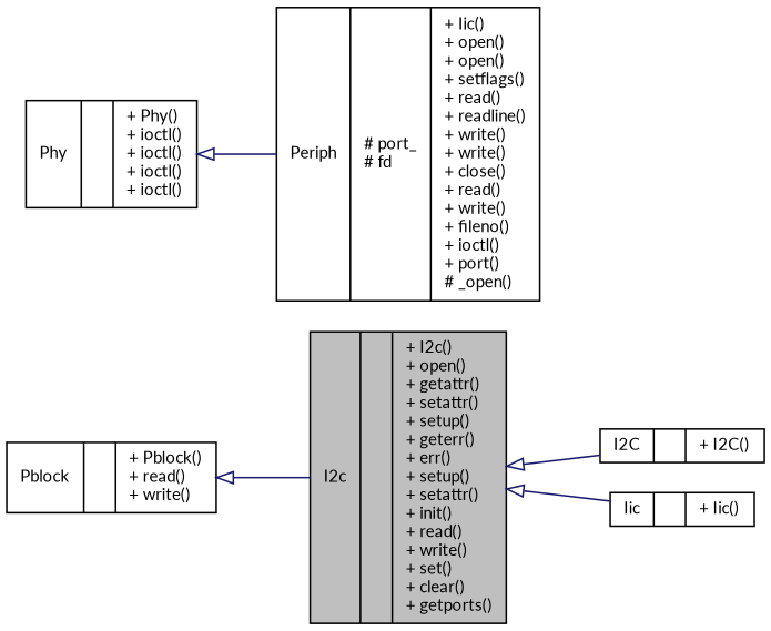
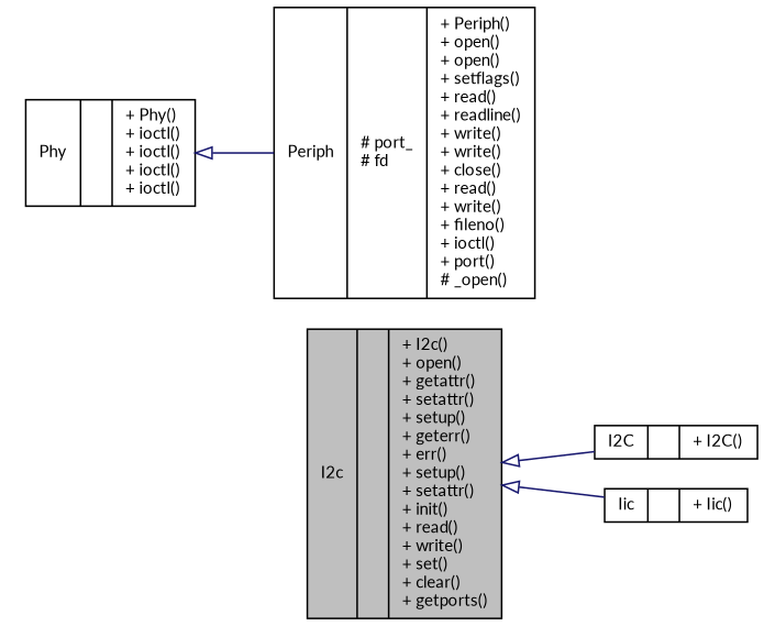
  digraph {
    fontname=Lato
    rankdir=LR
    node [color=black fontname=Lato fontsize=10 shape=record]
    edge [arrowtail=onormal color=midnightblue dir=back fontname=Lato fontsize=10 labelfontname=Helvetica labelfontsize=10 style=solid]
    n1 [fillcolor=grey75 fontcolor=black height=0.2 label="{I2c\n||+ I2c()\l+ open()\l+ getattr()\l+ setattr()\l+ setup()\l+ geterr()\l+ err()\l+ setup()\l+ setattr()\l+ init()\l+ read()\l+ write()\l+ set()\l+ clear()\l+ getports()\l}" style=filled width=0.4]
    n2 [height=0.2 label="{I2C\n||+ I2C()\l}" width=0.4]
    n3 [height=0.2 label="{Iic\n||+ Iic()\l}" width=0.4]
-   n4 [height=0.2 label="{Pblock\n||+ Pblock()\l+ read()\l+ write()\l}" width=0.4]
-   n5 [height=0.2 label="{Periph\n|# port_\l# fd\l|+ Iic()\l+ open()\l+ open()\l+ setflags()\l+ read()\l+ readline()\l+ write()\l+ write()\l+ close()\l+ read()\l+ write()\l+ fileno()\l+ ioctl()\l+ port()\l# _open()\l}" width=0.4]
+   n5 [height=0.2 label="{Periph\n|# port_\l# fd\l|+ Periph()\l+ open()\l+ open()\l+ setflags()\l+ read()\l+ readline()\l+ write()\l+ write()\l+ close()\l+ read()\l+ write()\l+ fileno()\l+ ioctl()\l+ port()\l# _open()\l}" width=0.4]
    n6 [height=0.2 label="{Phy\n||+ Phy()\l+ ioctl()\l+ ioctl()\l+ ioctl()\l+ ioctl()\l}" width=0.4]
    n1 -> n2
    n1 -> n3
-   n4 -> n1
    n6 -> n5
  }
